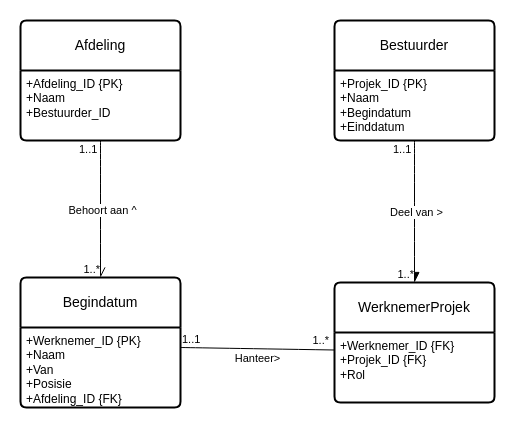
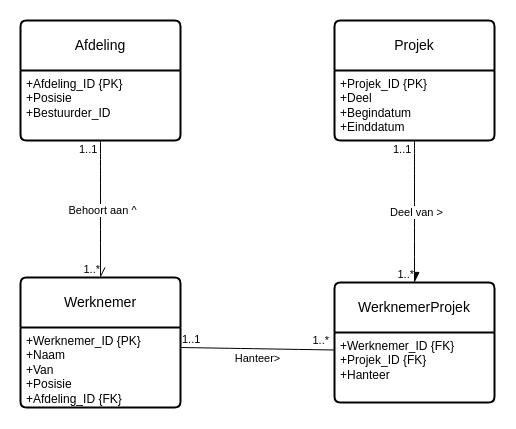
  <mxCell id="0" />
  <mxCell id="1" parent="0" />
  <mxCell id="2" value="Afdeling" style="swimlane;childLayout=stackLayout;horizontal=1;startSize=50;horizontalStack=0;rounded=1;fontSize=14;fontStyle=0;strokeWidth=2;resizeParent=0;resizeLast=1;shadow=0;dashed=0;align=center;arcSize=4;whiteSpace=wrap;html=1;" parent="1" vertex="1"><mxGeometry x="20" y="20" width="160" height="120" as="geometry" /></mxCell>
- <mxCell id="3" value="+Afdeling_ID {PK}&lt;div&gt;+Naam&lt;/div&gt;&lt;div&gt;+Bestuurder_ID&amp;nbsp;&lt;/div&gt;" style="align=left;strokeColor=none;fillColor=none;spacingLeft=4;spacingRight=4;fontSize=12;verticalAlign=top;resizable=0;rotatable=0;part=1;html=1;whiteSpace=wrap;" parent="2" vertex="1"><mxGeometry y="50" width="160" height="70" as="geometry" /></mxCell>
- <mxCell id="4" value="Bestuurder" style="swimlane;childLayout=stackLayout;horizontal=1;startSize=50;horizontalStack=0;rounded=1;fontSize=14;fontStyle=0;strokeWidth=2;resizeParent=0;resizeLast=1;shadow=0;dashed=0;align=center;arcSize=4;whiteSpace=wrap;html=1;" parent="1" vertex="1"><mxGeometry x="334" y="20" width="160" height="120" as="geometry" /></mxCell>
- <mxCell id="5" value="+Projek_ID {PK}&lt;div&gt;+Naam&lt;/div&gt;&lt;div&gt;+Begindatum&lt;/div&gt;&lt;div&gt;+Einddatum&lt;/div&gt;" style="align=left;strokeColor=none;fillColor=none;spacingLeft=4;spacingRight=4;fontSize=12;verticalAlign=top;resizable=0;rotatable=0;part=1;html=1;whiteSpace=wrap;" parent="4" vertex="1"><mxGeometry y="50" width="160" height="70" as="geometry" /></mxCell>
- <mxCell id="6" value="Begindatum" style="swimlane;childLayout=stackLayout;horizontal=1;startSize=50;horizontalStack=0;rounded=1;fontSize=14;fontStyle=0;strokeWidth=2;resizeParent=0;resizeLast=1;shadow=0;dashed=0;align=center;arcSize=4;whiteSpace=wrap;html=1;" parent="1" vertex="1"><mxGeometry x="20" y="277" width="160" height="130" as="geometry" /></mxCell>
+ <mxCell id="3" value="+Afdeling_ID {PK}&lt;div&gt;+Posisie&lt;/div&gt;&lt;div&gt;+Bestuurder_ID&amp;nbsp;&lt;/div&gt;" style="align=left;strokeColor=none;fillColor=none;spacingLeft=4;spacingRight=4;fontSize=12;verticalAlign=top;resizable=0;rotatable=0;part=1;html=1;whiteSpace=wrap;" parent="2" vertex="1"><mxGeometry y="50" width="160" height="70" as="geometry" /></mxCell>
+ <mxCell id="4" value="Projek" style="swimlane;childLayout=stackLayout;horizontal=1;startSize=50;horizontalStack=0;rounded=1;fontSize=14;fontStyle=0;strokeWidth=2;resizeParent=0;resizeLast=1;shadow=0;dashed=0;align=center;arcSize=4;whiteSpace=wrap;html=1;" parent="1" vertex="1"><mxGeometry x="334" y="20" width="160" height="120" as="geometry" /></mxCell>
+ <mxCell id="5" value="+Projek_ID {PK}&lt;div&gt;+Deel&lt;/div&gt;&lt;div&gt;+Begindatum&lt;/div&gt;&lt;div&gt;+Einddatum&lt;/div&gt;" style="align=left;strokeColor=none;fillColor=none;spacingLeft=4;spacingRight=4;fontSize=12;verticalAlign=top;resizable=0;rotatable=0;part=1;html=1;whiteSpace=wrap;" parent="4" vertex="1"><mxGeometry y="50" width="160" height="70" as="geometry" /></mxCell>
+ <mxCell id="6" value="Werknemer" style="swimlane;childLayout=stackLayout;horizontal=1;startSize=50;horizontalStack=0;rounded=1;fontSize=14;fontStyle=0;strokeWidth=2;resizeParent=0;resizeLast=1;shadow=0;dashed=0;align=center;arcSize=4;whiteSpace=wrap;html=1;" parent="1" vertex="1"><mxGeometry x="20" y="277" width="160" height="130" as="geometry" /></mxCell>
  <mxCell id="7" value="+Werknemer_ID {PK}&lt;div&gt;+Naam&lt;/div&gt;&lt;div&gt;+Van&lt;/div&gt;&lt;div&gt;+Posisie&lt;/div&gt;&lt;div&gt;+Afdeling_ID {FK}&lt;/div&gt;" style="align=left;strokeColor=none;fillColor=none;spacingLeft=4;spacingRight=4;fontSize=12;verticalAlign=top;resizable=0;rotatable=0;part=1;html=1;whiteSpace=wrap;" parent="6" vertex="1"><mxGeometry y="50" width="160" height="80" as="geometry" /></mxCell>
  <mxCell id="8" value="WerknemerProjek" style="swimlane;childLayout=stackLayout;horizontal=1;startSize=50;horizontalStack=0;rounded=1;fontSize=14;fontStyle=0;strokeWidth=2;resizeParent=0;resizeLast=1;shadow=0;dashed=0;align=center;arcSize=4;whiteSpace=wrap;html=1;" parent="1" vertex="1"><mxGeometry x="334" y="282" width="160" height="120" as="geometry" /></mxCell>
- <mxCell id="9" value="&lt;span style=&quot;background-color: transparent; color: light-dark(rgb(0, 0, 0), rgb(255, 255, 255));&quot;&gt;+Werknemer_ID {FK}&lt;/span&gt;&lt;div&gt;+Projek_ID {FK}&lt;/div&gt;&lt;div&gt;+Rol&lt;/div&gt;" style="align=left;strokeColor=none;fillColor=none;spacingLeft=4;spacingRight=4;fontSize=12;verticalAlign=top;resizable=0;rotatable=0;part=1;html=1;whiteSpace=wrap;" parent="8" vertex="1"><mxGeometry y="50" width="160" height="70" as="geometry" /></mxCell>
+ <mxCell id="9" value="&lt;span style=&quot;background-color: transparent; color: light-dark(rgb(0, 0, 0), rgb(255, 255, 255));&quot;&gt;+Werknemer_ID {FK}&lt;/span&gt;&lt;div&gt;+Projek_ID {FK}&lt;/div&gt;&lt;div&gt;+Hanteer&lt;/div&gt;" style="align=left;strokeColor=none;fillColor=none;spacingLeft=4;spacingRight=4;fontSize=12;verticalAlign=top;resizable=0;rotatable=0;part=1;html=1;whiteSpace=wrap;" parent="8" vertex="1"><mxGeometry y="50" width="160" height="70" as="geometry" /></mxCell>
  <mxCell id="10" value="" style="endArrow=open;html=1;rounded=0;fontSize=12;startSize=8;endSize=8;curved=1;startFill=0;exitX=0.5;exitY=1;exitDx=0;exitDy=0;entryX=0.5;entryY=0;entryDx=0;entryDy=0;" parent="1" source="3" target="6" edge="1"><mxGeometry relative="1" as="geometry"><mxPoint x="170" y="176" as="sourcePoint" /><mxPoint x="330" y="176" as="targetPoint" /></mxGeometry></mxCell>
  <mxCell id="11" value="Behoort aan ^" style="edgeLabel;resizable=0;html=1;;align=center;verticalAlign=middle;" parent="10" connectable="0" vertex="1"><mxGeometry relative="1" as="geometry"><mxPoint x="1" as="offset" /></mxGeometry></mxCell>
  <mxCell id="12" value="1..1" style="edgeLabel;resizable=0;html=1;;align=left;verticalAlign=bottom;" parent="10" connectable="0" vertex="1"><mxGeometry x="-1" relative="1" as="geometry"><mxPoint x="-23" y="17" as="offset" /></mxGeometry></mxCell>
  <mxCell id="13" value="1..*" style="edgeLabel;resizable=0;html=1;;align=right;verticalAlign=bottom;" parent="10" connectable="0" vertex="1"><mxGeometry x="1" relative="1" as="geometry" /></mxCell>
  <mxCell id="14" value="" style="endArrow=block;html=1;rounded=0;fontSize=12;startSize=8;endSize=8;curved=1;startFill=0;entryX=0.5;entryY=0;entryDx=0;entryDy=0;exitX=0.5;exitY=1;exitDx=0;exitDy=0;" parent="1" source="5" target="8" edge="1"><mxGeometry relative="1" as="geometry"><mxPoint x="413" y="155" as="sourcePoint" /><mxPoint x="416" y="277" as="targetPoint" /></mxGeometry></mxCell>
  <mxCell id="15" value="Deel van &amp;gt;" style="edgeLabel;resizable=0;html=1;;align=center;verticalAlign=middle;" parent="14" connectable="0" vertex="1"><mxGeometry relative="1" as="geometry"><mxPoint x="1" as="offset" /></mxGeometry></mxCell>
  <mxCell id="16" value="1..1" style="edgeLabel;resizable=0;html=1;;align=left;verticalAlign=bottom;" parent="14" connectable="0" vertex="1"><mxGeometry x="-1" relative="1" as="geometry"><mxPoint x="-23" y="17" as="offset" /></mxGeometry></mxCell>
  <mxCell id="17" value="1..*" style="edgeLabel;resizable=0;html=1;;align=right;verticalAlign=bottom;" parent="14" connectable="0" vertex="1"><mxGeometry x="1" relative="1" as="geometry" /></mxCell>
  <mxCell id="18" value="" style="endArrow=none;html=1;rounded=0;fontSize=12;startSize=8;endSize=8;curved=1;startFill=0;exitX=1;exitY=0.25;exitDx=0;exitDy=0;entryX=0;entryY=0.25;entryDx=0;entryDy=0;" parent="1" source="7" target="9" edge="1"><mxGeometry relative="1" as="geometry"><mxPoint x="120" y="160" as="sourcePoint" /><mxPoint x="120" y="297" as="targetPoint" /></mxGeometry></mxCell>
  <mxCell id="19" value="Hanteer&amp;gt;" style="edgeLabel;resizable=0;html=1;;align=center;verticalAlign=middle;" parent="18" connectable="0" vertex="1"><mxGeometry relative="1" as="geometry"><mxPoint y="9" as="offset" /></mxGeometry></mxCell>
  <mxCell id="20" value="1..1" style="edgeLabel;resizable=0;html=1;;align=left;verticalAlign=bottom;" parent="18" connectable="0" vertex="1"><mxGeometry x="-1" relative="1" as="geometry"><mxPoint as="offset" /></mxGeometry></mxCell>
  <mxCell id="21" value="1..*" style="edgeLabel;resizable=0;html=1;;align=right;verticalAlign=bottom;" parent="18" connectable="0" vertex="1"><mxGeometry x="1" relative="1" as="geometry"><mxPoint x="-5" y="-1" as="offset" /></mxGeometry></mxCell>
